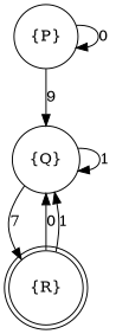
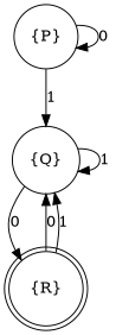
  digraph {
    node [shape=circle]
    "{P}"
    "{Q}"
    "{R}" [shape=doublecircle]
    "{P}" -> "{P}" [label=0]
-   "{P}" -> "{Q}" [label=9]
+   "{P}" -> "{Q}" [label=1]
    "{Q}" -> "{Q}" [label=1]
-   "{Q}" -> "{R}" [label=7]
+   "{Q}" -> "{R}" [label=0]
    "{R}" -> "{Q}" [label=0]
    "{R}" -> "{Q}" [label=1]
  }
